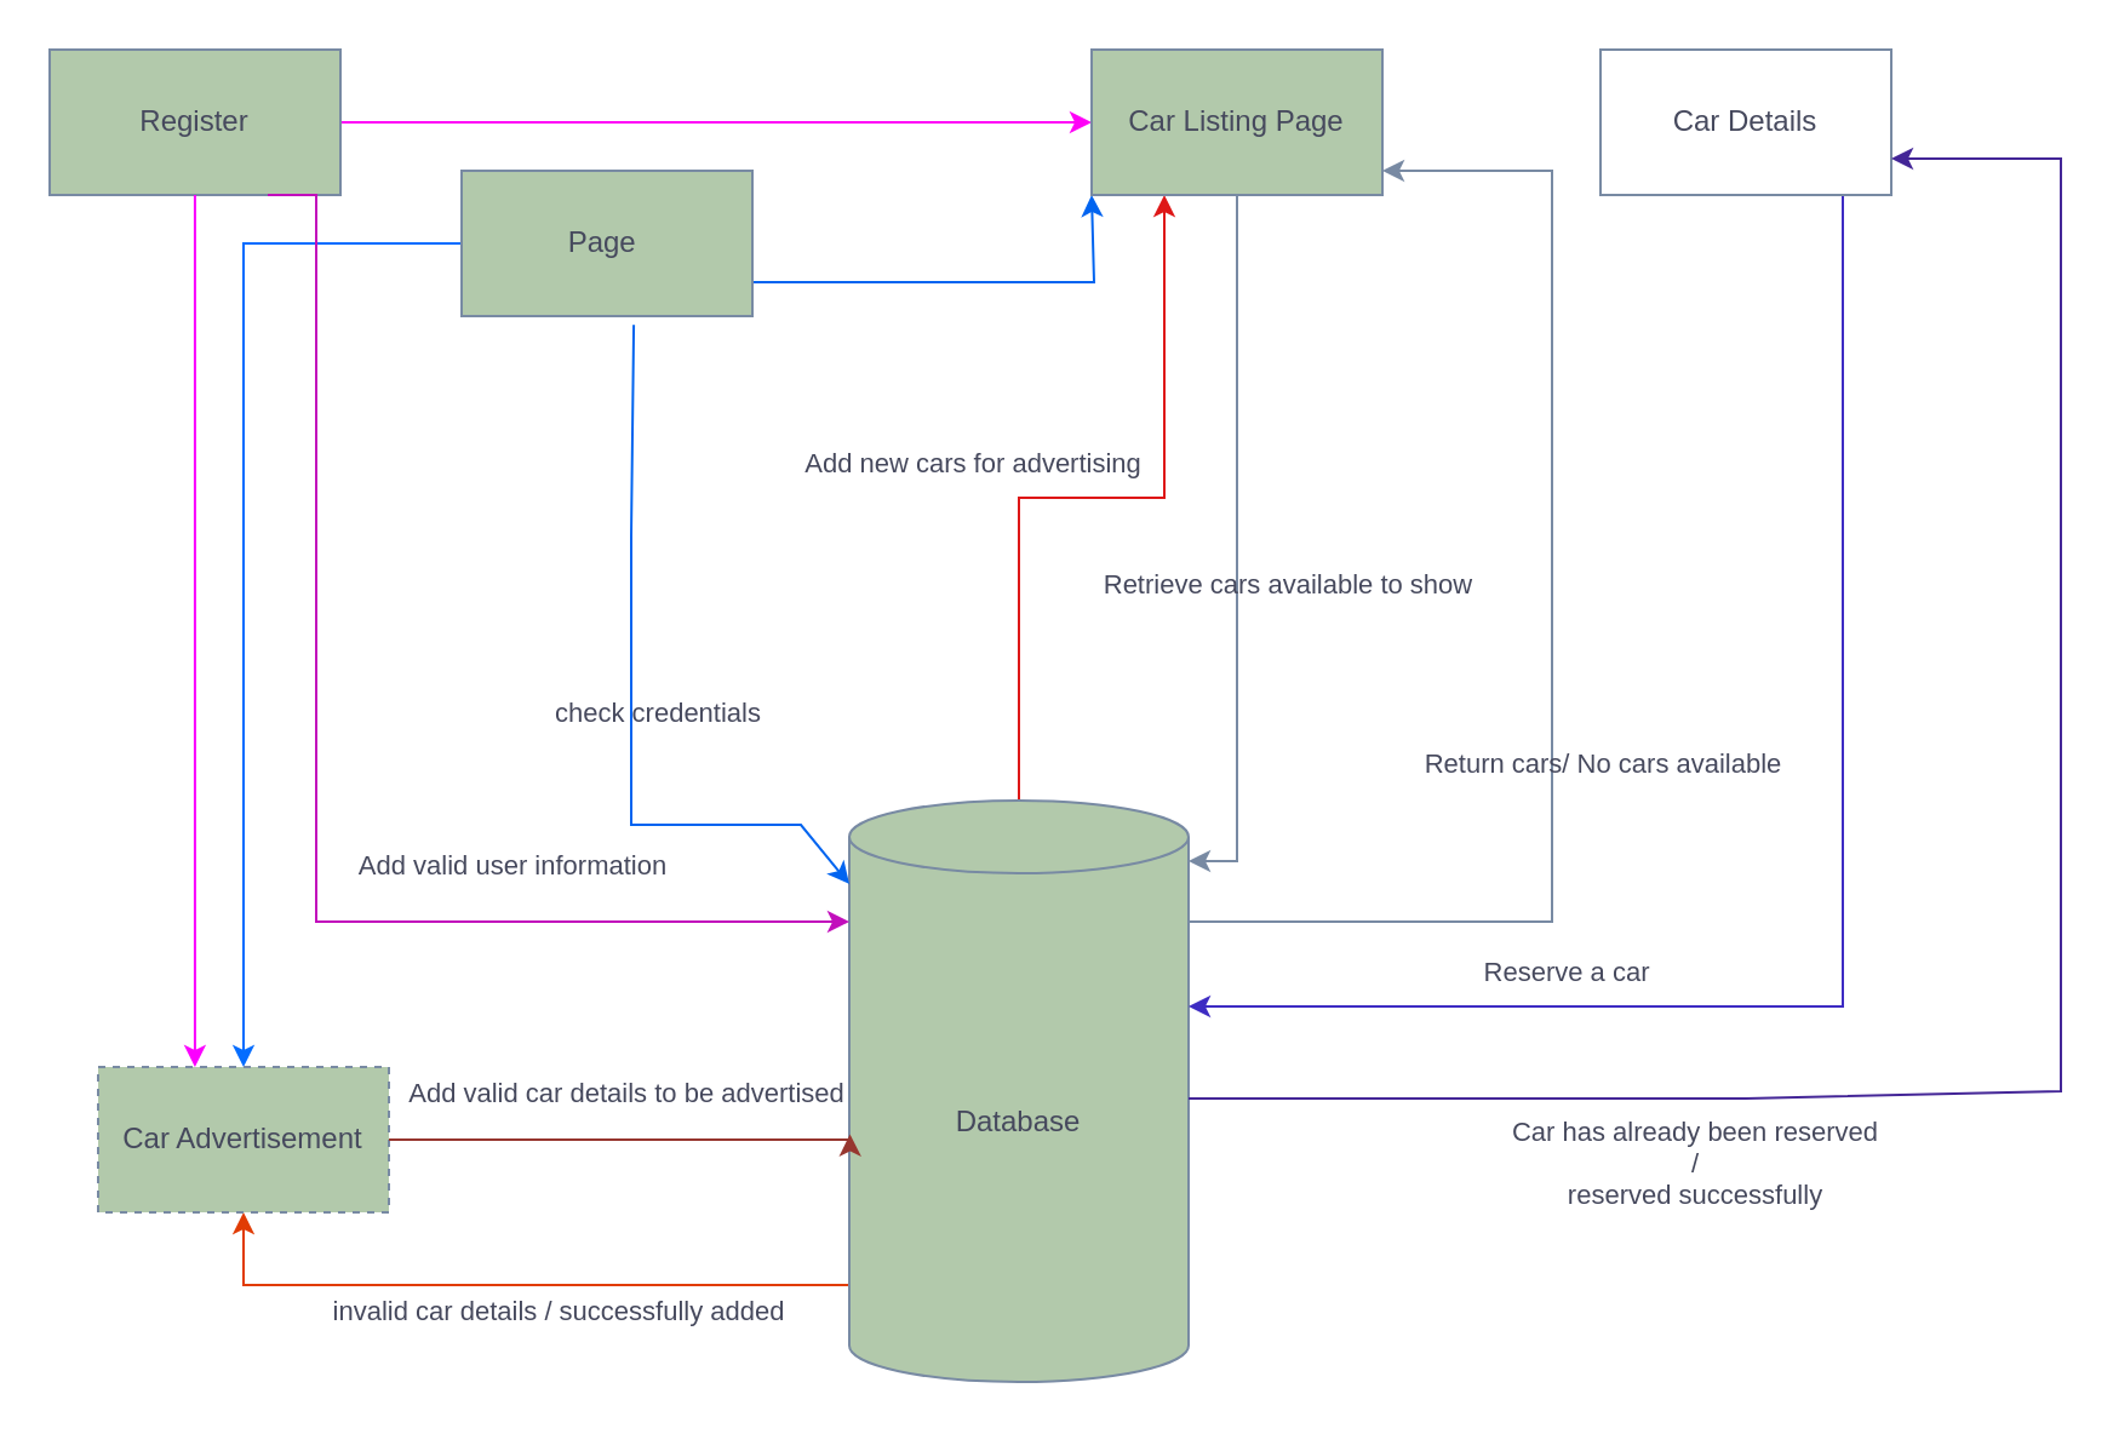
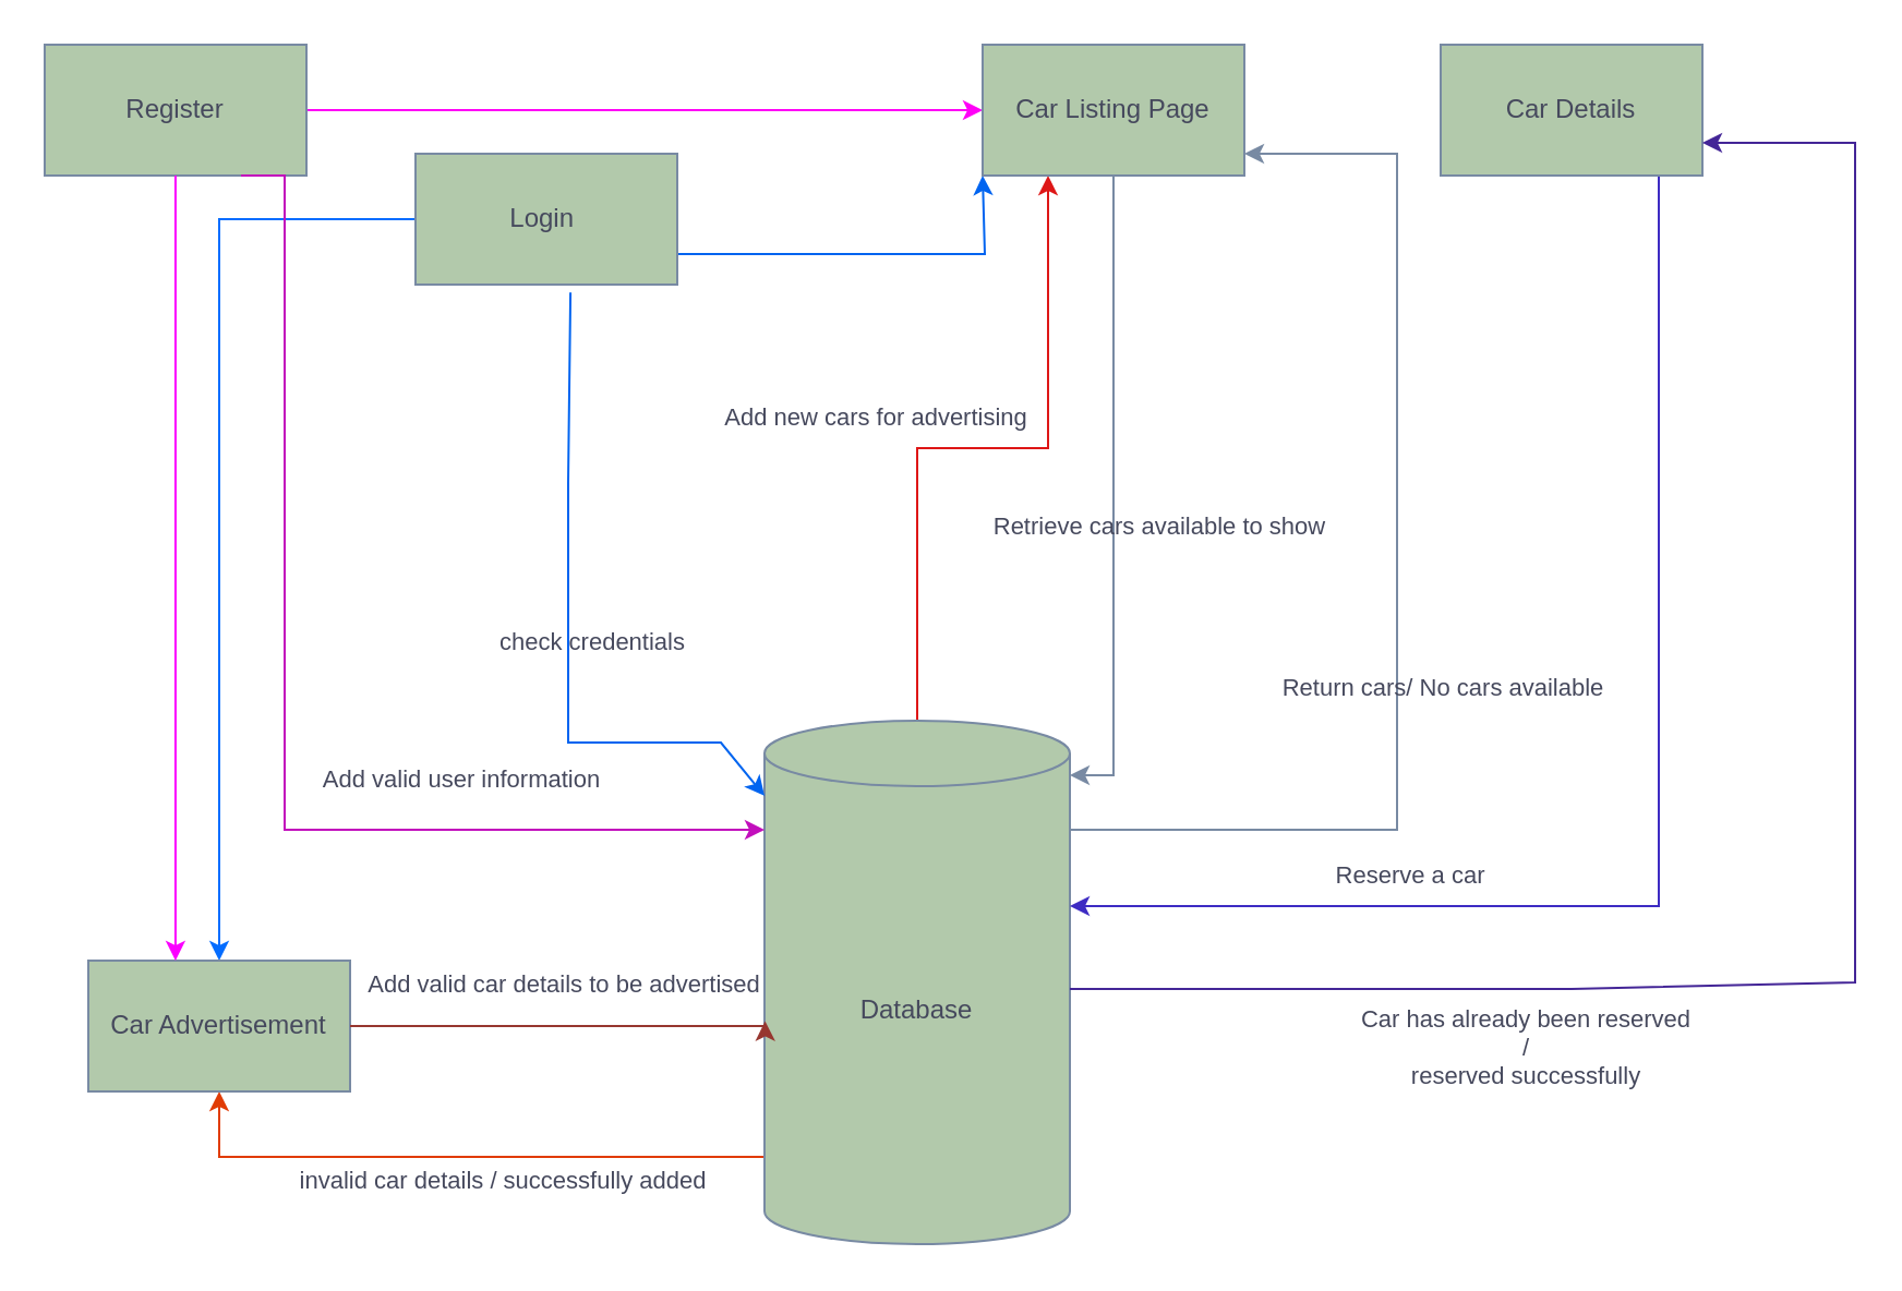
  <mxCell id="0" />
  <mxCell id="1" parent="0" />
  <mxCell id="2" style="edgeStyle=orthogonalEdgeStyle;rounded=0;orthogonalLoop=1;jettySize=auto;html=1;entryX=0;entryY=0.75;entryDx=0;entryDy=0;labelBackgroundColor=none;strokeColor=#0064f0;fontColor=default;" edge="1" parent="1"><mxGeometry relative="1" as="geometry"><mxPoint x="310" y="115" as="sourcePoint" /><mxPoint x="450" y="80" as="targetPoint" /><Array as="points"><mxPoint x="310" y="116" /><mxPoint x="451" y="116" /></Array></mxGeometry></mxCell>
  <mxCell id="3" style="edgeStyle=orthogonalEdgeStyle;rounded=0;orthogonalLoop=1;jettySize=auto;html=1;labelBackgroundColor=none;strokeColor=#056dff;fontColor=default;" edge="1" parent="1" source="4" target="26"><mxGeometry relative="1" as="geometry" /></mxCell>
- <mxCell id="4" value="Page&amp;nbsp;" style="rounded=0;whiteSpace=wrap;html=1;labelBackgroundColor=none;fillColor=#B2C9AB;strokeColor=#788AA3;fontColor=#46495D;" vertex="1" parent="1"><mxGeometry x="190" y="70" width="120" height="60" as="geometry" /></mxCell>
+ <mxCell id="4" value="Login&amp;nbsp;" style="rounded=0;whiteSpace=wrap;html=1;labelBackgroundColor=none;fillColor=#B2C9AB;strokeColor=#788AA3;fontColor=#46495D;" vertex="1" parent="1"><mxGeometry x="190" y="70" width="120" height="60" as="geometry" /></mxCell>
  <mxCell id="5" style="edgeStyle=orthogonalEdgeStyle;rounded=0;orthogonalLoop=1;jettySize=auto;html=1;labelBackgroundColor=none;strokeColor=#788AA3;fontColor=default;exitX=0.993;exitY=0.229;exitDx=0;exitDy=0;exitPerimeter=0;" edge="1" parent="1" source="11"><mxGeometry relative="1" as="geometry"><mxPoint x="510" y="380" as="sourcePoint" /><mxPoint x="570" y="70" as="targetPoint" /><Array as="points"><mxPoint x="489" y="380" /><mxPoint x="640" y="380" /><mxPoint x="640" y="70" /></Array></mxGeometry></mxCell>
  <mxCell id="6" value="Return cars/ No cars available" style="edgeLabel;html=1;align=center;verticalAlign=middle;resizable=0;points=[];labelBackgroundColor=none;fontColor=#46495D;" vertex="1" connectable="0" parent="5"><mxGeometry x="-0.025" y="-1" relative="1" as="geometry"><mxPoint x="19" y="40" as="offset" /></mxGeometry></mxCell>
  <mxCell id="7" style="edgeStyle=orthogonalEdgeStyle;rounded=0;orthogonalLoop=1;jettySize=auto;html=1;entryX=0.5;entryY=1;entryDx=0;entryDy=0;strokeColor=#e13c05;fontColor=#46495D;fillColor=#B2C9AB;" edge="1" parent="1" source="11" target="26"><mxGeometry relative="1" as="geometry"><Array as="points"><mxPoint y="530" x="100" /></Array></mxGeometry></mxCell>
  <mxCell id="8" value="invalid car details / successfully added" style="edgeLabel;html=1;align=center;verticalAlign=middle;resizable=0;points=[];strokeColor=#788AA3;fontColor=#46495D;fillColor=#B2C9AB;" vertex="1" connectable="0" parent="7"><mxGeometry x="-0.136" y="3" relative="1" as="geometry"><mxPoint y="7" as="offset" /></mxGeometry></mxCell>
  <mxCell id="9" style="edgeStyle=orthogonalEdgeStyle;rounded=0;orthogonalLoop=1;jettySize=auto;html=1;strokeColor=#de1717;fontColor=#46495D;fillColor=#B2C9AB;entryX=0.25;entryY=1;entryDx=0;entryDy=0;" edge="1" parent="1" source="11" target="20"><mxGeometry relative="1" as="geometry"><mxPoint x="490" y="90" as="targetPoint" /><Array as="points"><mxPoint x="420" y="205" /><mxPoint x="480" y="205" /></Array></mxGeometry></mxCell>
  <mxCell id="10" value="Add new cars for advertising" style="edgeLabel;html=1;align=center;verticalAlign=middle;resizable=0;points=[];strokeColor=#788AA3;fontColor=#46495D;fillColor=#B2C9AB;" vertex="1" connectable="0" parent="9"><mxGeometry x="0.129" y="3" relative="1" as="geometry"><mxPoint x="-70" y="-12" as="offset" /></mxGeometry></mxCell>
  <mxCell id="11" value="Database" style="shape=cylinder3;whiteSpace=wrap;html=1;boundedLbl=1;backgroundOutline=1;size=15;labelBackgroundColor=none;fillColor=#B2C9AB;strokeColor=#788AA3;fontColor=#46495D;" vertex="1" parent="1"><mxGeometry x="350" y="330" width="140" height="240" as="geometry" /></mxCell>
  <mxCell id="12" value="" style="endArrow=classic;html=1;rounded=0;exitX=0.592;exitY=1.061;exitDx=0;exitDy=0;exitPerimeter=0;labelBackgroundColor=none;strokeColor=#0064f0;fontColor=default;" edge="1" parent="1" source="4" target="11"><mxGeometry width="50" height="50" relative="1" as="geometry"><mxPoint x="294.74" y="221.02" as="sourcePoint" /><mxPoint x="379.999" y="330" as="targetPoint" /><Array as="points"><mxPoint x="260" y="221" /><mxPoint x="260" y="280" /><mxPoint x="260" y="330" /><mxPoint x="260" y="340" /><mxPoint x="330" y="340" /></Array></mxGeometry></mxCell>
  <mxCell id="13" value="check credentials" style="edgeLabel;html=1;align=center;verticalAlign=middle;resizable=0;points=[];labelBackgroundColor=none;fontColor=#46495D;" vertex="1" connectable="0" parent="12"><mxGeometry x="0.261" y="-2" relative="1" as="geometry"><mxPoint x="12" y="-34" as="offset" /></mxGeometry></mxCell>
  <mxCell id="14" style="edgeStyle=orthogonalEdgeStyle;rounded=0;orthogonalLoop=1;jettySize=auto;html=1;entryX=0;entryY=0.5;entryDx=0;entryDy=0;labelBackgroundColor=none;strokeColor=#ff00f7;fontColor=default;" edge="1" parent="1" source="15" target="20"><mxGeometry relative="1" as="geometry" /></mxCell>
  <mxCell id="15" value="Register" style="rounded=0;whiteSpace=wrap;html=1;labelBackgroundColor=none;fillColor=#B2C9AB;strokeColor=#788AA3;fontColor=#46495D;" vertex="1" parent="1"><mxGeometry x="20" y="20" width="120" height="60" as="geometry" /></mxCell>
  <mxCell id="16" style="edgeStyle=orthogonalEdgeStyle;rounded=0;orthogonalLoop=1;jettySize=auto;html=1;labelBackgroundColor=none;strokeColor=#c20fbc;fontColor=default;" edge="1" parent="1" target="11"><mxGeometry relative="1" as="geometry"><mxPoint x="110" y="80" as="sourcePoint" /><mxPoint x="319" y="386.34" as="targetPoint" /><Array as="points"><mxPoint x="130" y="80" /><mxPoint x="130" y="380" /></Array></mxGeometry></mxCell>
  <mxCell id="17" value="Add valid user information" style="edgeLabel;html=1;align=center;verticalAlign=middle;resizable=0;points=[];labelBackgroundColor=none;fontColor=#46495D;" vertex="1" connectable="0" parent="16"><mxGeometry x="-0.068" y="2" relative="1" as="geometry"><mxPoint x="78" y="44" as="offset" /></mxGeometry></mxCell>
  <mxCell id="18" style="edgeStyle=orthogonalEdgeStyle;rounded=0;orthogonalLoop=1;jettySize=auto;html=1;entryX=1;entryY=0;entryDx=0;entryDy=15;entryPerimeter=0;labelBackgroundColor=none;strokeColor=#788AA3;fontColor=default;" edge="1" parent="1"><mxGeometry relative="1" as="geometry"><mxPoint x="490" y="355" as="targetPoint" /><mxPoint x="510" y="80" as="sourcePoint" /><Array as="points"><mxPoint x="510" y="355" /></Array></mxGeometry></mxCell>
  <mxCell id="19" value="Retrieve cars available to show" style="edgeLabel;html=1;align=center;verticalAlign=middle;resizable=0;points=[];labelBackgroundColor=none;fontColor=#46495D;" vertex="1" connectable="0" parent="18"><mxGeometry x="0.108" y="1" relative="1" as="geometry"><mxPoint x="19" y="-3" as="offset" /></mxGeometry></mxCell>
  <mxCell id="20" value="Car Listing Page" style="rounded=0;whiteSpace=wrap;html=1;labelBackgroundColor=none;fillColor=#B2C9AB;strokeColor=#788AA3;fontColor=#46495D;" vertex="1" parent="1"><mxGeometry x="450" y="20" width="120" height="60" as="geometry" /></mxCell>
  <mxCell id="21" style="edgeStyle=orthogonalEdgeStyle;rounded=0;orthogonalLoop=1;jettySize=auto;html=1;labelBackgroundColor=none;strokeColor=#3e2cc3;fontColor=default;" edge="1" parent="1" source="23" target="11"><mxGeometry relative="1" as="geometry"><mxPoint x="710" y="644.667" as="targetPoint" /><Array as="points"><mxPoint x="760" y="415" /></Array></mxGeometry></mxCell>
  <mxCell id="22" value="Reserve a car" style="edgeLabel;html=1;align=center;verticalAlign=middle;resizable=0;points=[];labelBackgroundColor=none;fontColor=#46495D;" vertex="1" connectable="0" parent="21"><mxGeometry x="0.57" y="1" relative="1" as="geometry"><mxPoint x="25" y="-16" as="offset" /></mxGeometry></mxCell>
- <mxCell id="23" value="Car Details" style="rounded=0;whiteSpace=wrap;html=1;labelBackgroundColor=none;fillColor=#ffffff;strokeColor=#788AA3;fontColor=#46495D;" vertex="1" parent="1"><mxGeometry x="660" y="20" width="120" height="60" as="geometry" /></mxCell>
+ <mxCell id="23" value="Car Details" style="rounded=0;whiteSpace=wrap;html=1;labelBackgroundColor=none;fillColor=#B2C9AB;strokeColor=#788AA3;fontColor=#46495D;" vertex="1" parent="1"><mxGeometry x="660" y="20" width="120" height="60" as="geometry" /></mxCell>
  <mxCell id="24" value="" style="endArrow=classic;html=1;rounded=0;exitX=1.002;exitY=0.782;exitDx=0;exitDy=0;exitPerimeter=0;labelBackgroundColor=none;strokeColor=#442697;fontColor=default;entryX=1;entryY=0.75;entryDx=0;entryDy=0;" edge="1" parent="1" target="23"><mxGeometry width="50" height="50" relative="1" as="geometry"><mxPoint x="490" y="452.94" as="sourcePoint" /><mxPoint x="719.72" y="80" as="targetPoint" /><Array as="points"><mxPoint x="720" y="453" /><mxPoint x="850" y="450" /><mxPoint x="850" y="65" /></Array></mxGeometry></mxCell>
  <mxCell id="25" value="Car has already been reserved&lt;br&gt;/&lt;br&gt;reserved successfully" style="edgeLabel;html=1;align=center;verticalAlign=middle;resizable=0;points=[];labelBackgroundColor=none;fontColor=#46495D;" vertex="1" connectable="0" parent="24"><mxGeometry x="-0.356" y="-1" relative="1" as="geometry"><mxPoint x="-54" y="26" as="offset" /></mxGeometry></mxCell>
- <mxCell id="26" value="Car Advertisement" style="rounded=0;whiteSpace=wrap;html=1;labelBackgroundColor=none;fillColor=#B2C9AB;strokeColor=#788AA3;fontColor=#46495D;dashed=1;" vertex="1" parent="1"><mxGeometry x="40" y="440" width="120" height="60" as="geometry" /></mxCell>
+ <mxCell id="26" value="Car Advertisement" style="rounded=0;whiteSpace=wrap;html=1;labelBackgroundColor=none;fillColor=#B2C9AB;strokeColor=#788AA3;fontColor=#46495D;" vertex="1" parent="1"><mxGeometry x="40" y="440" width="120" height="60" as="geometry" /></mxCell>
  <mxCell id="27" style="edgeStyle=orthogonalEdgeStyle;rounded=0;orthogonalLoop=1;jettySize=auto;html=1;entryX=0.333;entryY=0;entryDx=0;entryDy=0;entryPerimeter=0;labelBackgroundColor=none;strokeColor=#fb00ff;fontColor=default;" edge="1" parent="1" source="15" target="26"><mxGeometry relative="1" as="geometry" /></mxCell>
  <mxCell id="28" style="edgeStyle=orthogonalEdgeStyle;rounded=0;orthogonalLoop=1;jettySize=auto;html=1;entryX=0.002;entryY=0.574;entryDx=0;entryDy=0;entryPerimeter=0;strokeColor=#973730;fontColor=#46495D;fillColor=#B2C9AB;" edge="1" parent="1" source="26" target="11"><mxGeometry relative="1" as="geometry"><Array as="points"><mxPoint x="350" y="470" /></Array></mxGeometry></mxCell>
  <mxCell id="29" value="Add valid car details to be advertised" style="edgeLabel;html=1;align=center;verticalAlign=middle;resizable=0;points=[];strokeColor=#788AA3;fontColor=#46495D;fillColor=#B2C9AB;" vertex="1" connectable="0" parent="28"><mxGeometry x="0.009" y="-4" relative="1" as="geometry"><mxPoint y="-24" as="offset" /></mxGeometry></mxCell>
